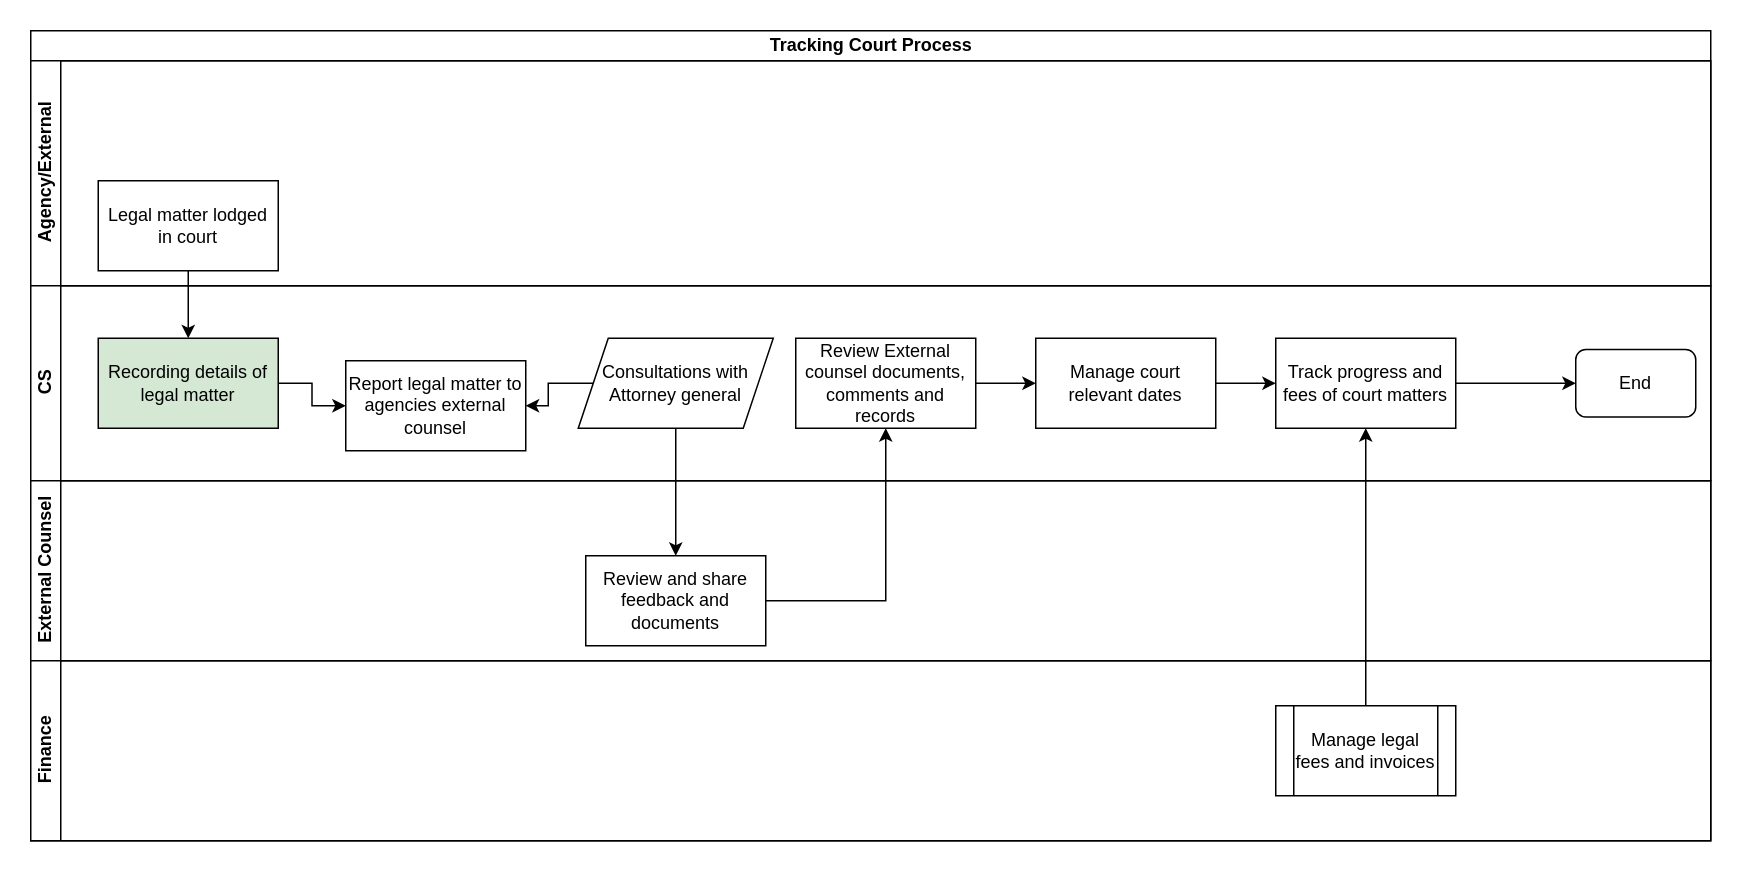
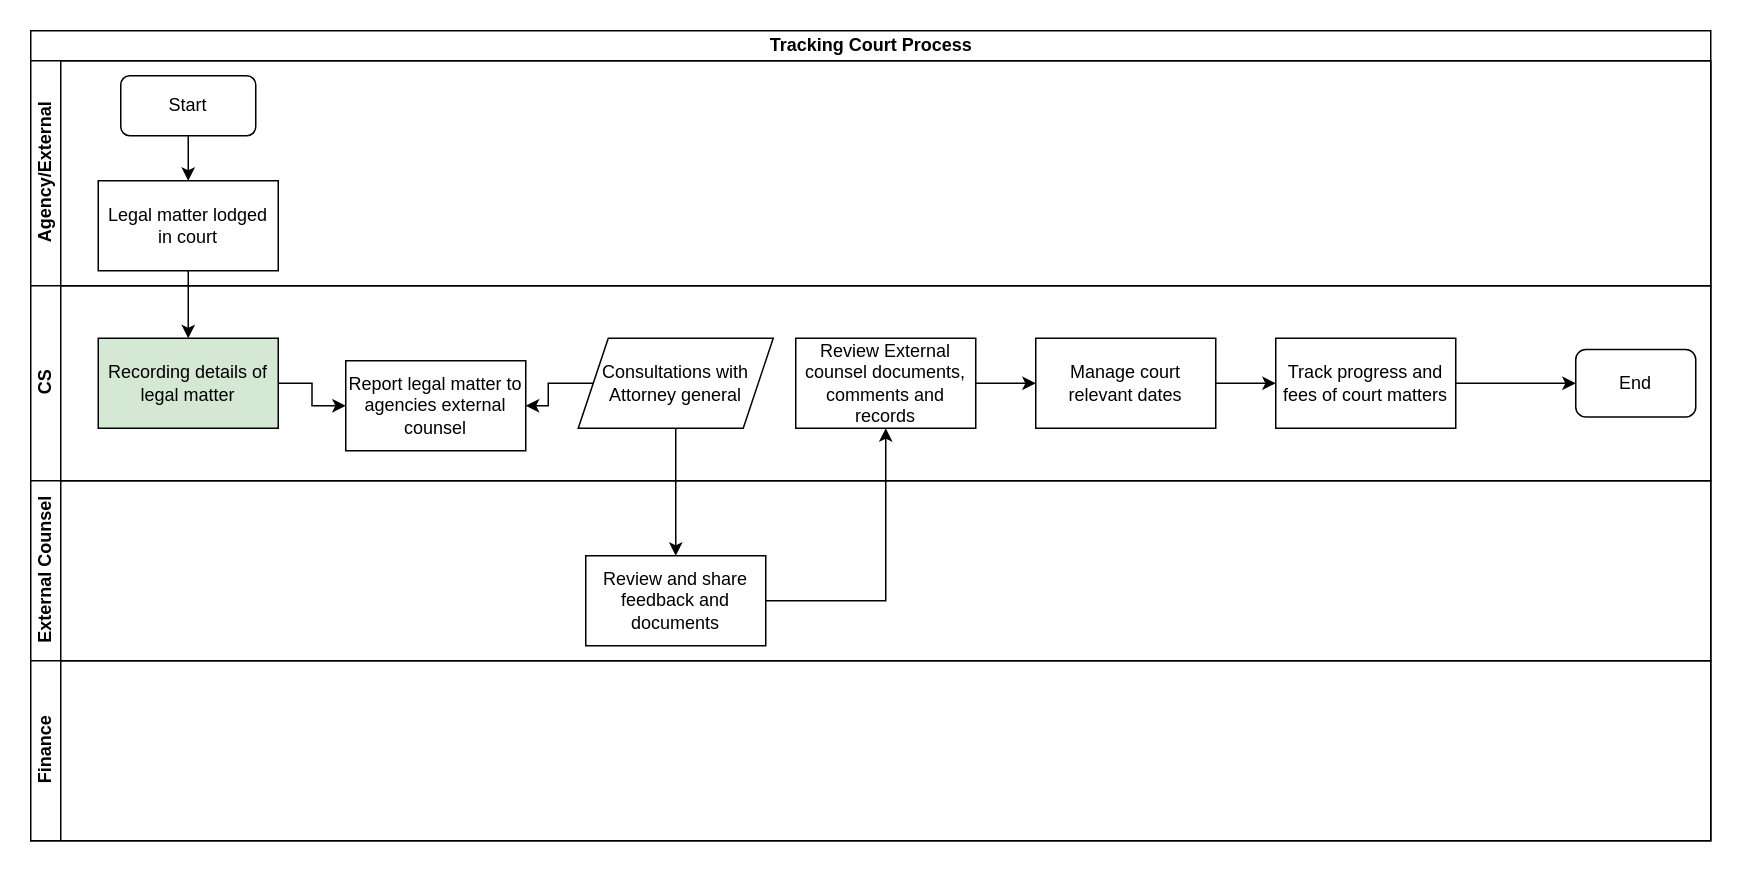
  <mxCell id="0" />
  <mxCell id="1" parent="0" />
  <mxCell id="2" value="Tracking Court Process" style="swimlane;html=1;childLayout=stackLayout;resizeParent=1;resizeParentMax=0;horizontal=1;startSize=20;horizontalStack=0;" vertex="1" parent="1"><mxGeometry x="20" y="20" width="1120" height="540" as="geometry" /></mxCell>
  <mxCell id="3" value="Agency/External" style="swimlane;html=1;startSize=20;horizontal=0;" vertex="1" parent="2"><mxGeometry y="20" width="1120" height="150" as="geometry" /></mxCell>
+ <mxCell id="4" value="Start" style="rounded=1;whiteSpace=wrap;html=1;" vertex="1" parent="3"><mxGeometry x="60" y="10" width="90" height="40" as="geometry" /></mxCell>
  <mxCell id="5" value="Legal matter lodged in court" style="rounded=0;whiteSpace=wrap;html=1;" vertex="1" parent="3"><mxGeometry x="45" y="80" width="120" height="60" as="geometry" /></mxCell>
+ <mxCell id="6" value="" style="endArrow=classic;html=1;exitX=0.5;exitY=1;exitDx=0;exitDy=0;" edge="1" parent="3" source="4" target="5"><mxGeometry width="50" height="50" relative="1" as="geometry"><mxPoint x="420" y="260" as="sourcePoint" /><mxPoint x="470" y="210" as="targetPoint" /></mxGeometry></mxCell>
  <mxCell id="7" value="CS" style="swimlane;html=1;startSize=20;horizontal=0;" vertex="1" parent="2"><mxGeometry y="170" width="1120" height="130" as="geometry" /></mxCell>
  <mxCell id="8" value="End" style="rounded=1;whiteSpace=wrap;html=1;" vertex="1" parent="7"><mxGeometry x="1030" y="42.5" width="80" height="45" as="geometry" /></mxCell>
  <mxCell id="9" value="Track progress and fees of court matters" style="whiteSpace=wrap;html=1;rounded=0;" vertex="1" parent="7"><mxGeometry x="830" y="35" width="120" height="60" as="geometry" /></mxCell>
  <mxCell id="10" value="Manage court relevant dates" style="whiteSpace=wrap;html=1;rounded=0;" vertex="1" parent="7"><mxGeometry x="670" y="35" width="120" height="60" as="geometry" /></mxCell>
  <mxCell id="11" value="Review External counsel documents, comments and records" style="whiteSpace=wrap;html=1;rounded=0;" vertex="1" parent="7"><mxGeometry x="510" y="35" width="120" height="60" as="geometry" /></mxCell>
  <mxCell id="12" value="Recording details of legal matter" style="whiteSpace=wrap;html=1;rounded=0;fillColor=#d5e8d4;" vertex="1" parent="7"><mxGeometry x="45" y="35" width="120" height="60" as="geometry" /></mxCell>
  <mxCell id="13" value="" style="edgeStyle=orthogonalEdgeStyle;rounded=0;orthogonalLoop=1;jettySize=auto;html=1;" edge="1" parent="7" source="12" target="14"><mxGeometry relative="1" as="geometry" /></mxCell>
  <mxCell id="14" value="Report legal matter to agencies external counsel" style="whiteSpace=wrap;html=1;rounded=0;" vertex="1" parent="7"><mxGeometry x="210" y="50" width="120" height="60" as="geometry" /></mxCell>
  <mxCell id="15" value="" style="edgeStyle=orthogonalEdgeStyle;rounded=0;orthogonalLoop=1;jettySize=auto;html=1;" edge="1" parent="7" source="16" target="14"><mxGeometry relative="1" as="geometry" /></mxCell>
  <mxCell id="16" value="Consultations with Attorney general" style="shape=parallelogram;perimeter=parallelogramPerimeter;whiteSpace=wrap;html=1;fixedSize=1;rounded=0;" vertex="1" parent="7"><mxGeometry x="365" y="35" width="130" height="60" as="geometry" /></mxCell>
  <mxCell id="17" value="" style="edgeStyle=orthogonalEdgeStyle;rounded=0;orthogonalLoop=1;jettySize=auto;html=1;" edge="1" parent="7" source="11" target="10"><mxGeometry relative="1" as="geometry" /></mxCell>
  <mxCell id="18" value="" style="edgeStyle=orthogonalEdgeStyle;rounded=0;orthogonalLoop=1;jettySize=auto;html=1;" edge="1" parent="7" source="10" target="9"><mxGeometry relative="1" as="geometry" /></mxCell>
  <mxCell id="19" value="External Counsel" style="swimlane;html=1;startSize=20;horizontal=0;" vertex="1" parent="2"><mxGeometry y="300" width="1120" height="120" as="geometry" /></mxCell>
  <mxCell id="20" value="Review and share feedback and documents" style="whiteSpace=wrap;html=1;rounded=0;" vertex="1" parent="19"><mxGeometry x="370" y="50" width="120" height="60" as="geometry" /></mxCell>
  <mxCell id="21" value="" style="edgeStyle=orthogonalEdgeStyle;rounded=0;orthogonalLoop=1;jettySize=auto;html=1;" edge="1" parent="2" source="5" target="12"><mxGeometry relative="1" as="geometry" /></mxCell>
  <mxCell id="22" value="" style="edgeStyle=orthogonalEdgeStyle;rounded=0;orthogonalLoop=1;jettySize=auto;html=1;" edge="1" parent="2" source="20" target="11"><mxGeometry relative="1" as="geometry" /></mxCell>
  <mxCell id="23" value="" style="edgeStyle=orthogonalEdgeStyle;rounded=0;orthogonalLoop=1;jettySize=auto;html=1;" edge="1" parent="2" source="16" target="20"><mxGeometry relative="1" as="geometry" /></mxCell>
  <mxCell id="24" value="Finance" style="swimlane;html=1;startSize=20;horizontal=0;" vertex="1" parent="2"><mxGeometry y="420" width="1120" height="120" as="geometry" /></mxCell>
- <mxCell id="25" value="Manage legal fees and invoices" style="shape=process;whiteSpace=wrap;html=1;backgroundOutline=1;" vertex="1" parent="24"><mxGeometry x="830" y="30" width="120" height="60" as="geometry" /></mxCell>
- <mxCell id="26" value="" style="edgeStyle=orthogonalEdgeStyle;rounded=0;orthogonalLoop=1;jettySize=auto;html=1;entryX=0.5;entryY=1;entryDx=0;entryDy=0;" edge="1" parent="2" source="25" target="9"><mxGeometry relative="1" as="geometry"><mxPoint x="890" y="370" as="targetPoint" /></mxGeometry></mxCell>
  <mxCell id="27" value="" style="edgeStyle=orthogonalEdgeStyle;rounded=0;orthogonalLoop=1;jettySize=auto;html=1;" edge="1" parent="1" source="9"><mxGeometry relative="1" as="geometry"><mxPoint x="1050" y="255" as="targetPoint" /></mxGeometry></mxCell>
